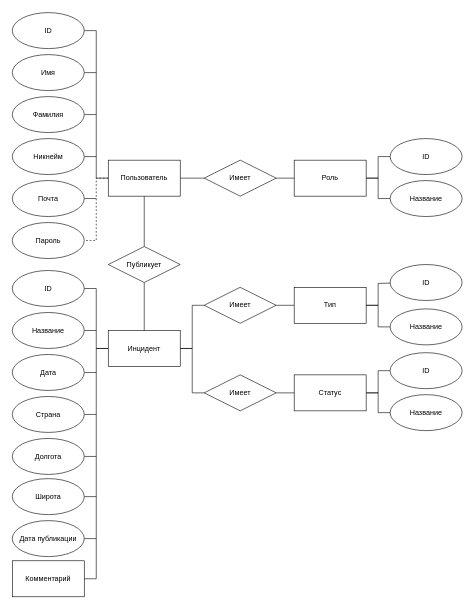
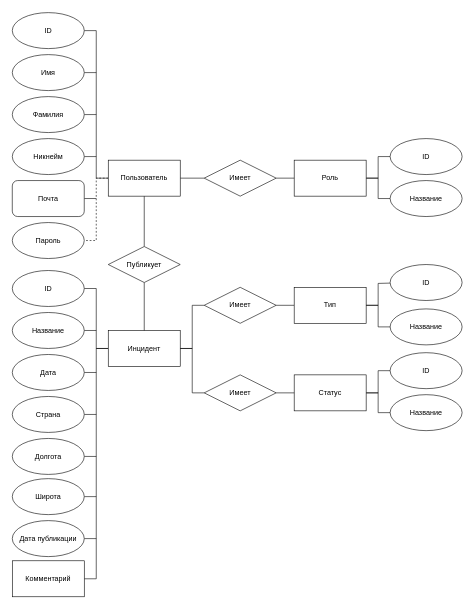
  <mxCell id="0" />
  <mxCell id="1" parent="0" />
  <mxCell id="2" style="edgeStyle=orthogonalEdgeStyle;rounded=0;orthogonalLoop=1;jettySize=auto;html=1;exitX=1;exitY=0.5;exitDx=0;exitDy=0;endArrow=none;endFill=0;strokeWidth=1;" edge="1" parent="1" source="6" target="20"><mxGeometry relative="1" as="geometry" /></mxCell>
  <mxCell id="3" style="edgeStyle=orthogonalEdgeStyle;rounded=0;orthogonalLoop=1;jettySize=auto;html=1;entryX=1;entryY=0.5;entryDx=0;entryDy=0;strokeWidth=1;endArrow=none;endFill=0;" edge="1" parent="1" source="6" target="58"><mxGeometry relative="1" as="geometry" /></mxCell>
  <mxCell id="4" style="edgeStyle=orthogonalEdgeStyle;rounded=0;orthogonalLoop=1;jettySize=auto;html=1;entryX=1;entryY=0.5;entryDx=0;entryDy=0;strokeWidth=1;endArrow=none;endFill=0;dashed=1;" edge="1" parent="1" source="6" target="13"><mxGeometry relative="1" as="geometry" /></mxCell>
  <mxCell id="5" style="edgeStyle=orthogonalEdgeStyle;rounded=0;orthogonalLoop=1;jettySize=auto;html=1;exitX=0.5;exitY=1;exitDx=0;exitDy=0;entryX=0.5;entryY=0;entryDx=0;entryDy=0;strokeWidth=1;endArrow=none;endFill=0;" edge="1" parent="1" source="6" target="52"><mxGeometry relative="1" as="geometry" /></mxCell>
  <mxCell id="6" value="Пользователь" style="rounded=0;whiteSpace=wrap;html=1;strokeWidth=1;" vertex="1" parent="1"><mxGeometry x="180" y="266" width="120" height="60" as="geometry" /></mxCell>
  <mxCell id="7" style="edgeStyle=orthogonalEdgeStyle;rounded=0;orthogonalLoop=1;jettySize=auto;html=1;exitX=1;exitY=0.5;exitDx=0;exitDy=0;strokeWidth=1;endArrow=none;endFill=0;" edge="1" parent="1" source="8"><mxGeometry relative="1" as="geometry"><mxPoint x="160" y="189.957" as="targetPoint" /></mxGeometry></mxCell>
  <mxCell id="8" value="Фамилия" style="ellipse;whiteSpace=wrap;html=1;strokeWidth=1;" vertex="1" parent="1"><mxGeometry x="20" y="160" width="120" height="60" as="geometry" /></mxCell>
  <mxCell id="9" style="edgeStyle=orthogonalEdgeStyle;rounded=0;orthogonalLoop=1;jettySize=auto;html=1;exitX=1;exitY=0.5;exitDx=0;exitDy=0;strokeWidth=1;endArrow=none;endFill=0;" edge="1" parent="1" source="10"><mxGeometry relative="1" as="geometry"><mxPoint x="160" y="260.391" as="targetPoint" /></mxGeometry></mxCell>
  <mxCell id="10" value="Никнейм" style="ellipse;whiteSpace=wrap;html=1;strokeWidth=1;" vertex="1" parent="1"><mxGeometry x="20" y="230" width="120" height="60" as="geometry" /></mxCell>
  <mxCell id="11" style="edgeStyle=orthogonalEdgeStyle;rounded=0;orthogonalLoop=1;jettySize=auto;html=1;exitX=1;exitY=0.5;exitDx=0;exitDy=0;strokeWidth=1;endArrow=none;endFill=0;" edge="1" parent="1" source="12"><mxGeometry relative="1" as="geometry"><mxPoint x="160" y="329.957" as="targetPoint" /></mxGeometry></mxCell>
- <mxCell id="12" value="Почта" style="ellipse;whiteSpace=wrap;html=1;strokeWidth=1;" vertex="1" parent="1"><mxGeometry x="20" y="300" width="120" height="60" as="geometry" /></mxCell>
+ <mxCell id="12" value="Почта" style="whiteSpace=wrap;html=1;strokeWidth=1;rounded=1;" vertex="1" parent="1"><mxGeometry x="20" y="300" width="120" height="60" as="geometry" /></mxCell>
  <mxCell id="13" value="Пароль" style="ellipse;whiteSpace=wrap;html=1;strokeWidth=1;" vertex="1" parent="1"><mxGeometry x="20" y="370" width="120" height="60" as="geometry" /></mxCell>
  <mxCell id="14" style="edgeStyle=orthogonalEdgeStyle;rounded=0;orthogonalLoop=1;jettySize=auto;html=1;exitX=1;exitY=0.5;exitDx=0;exitDy=0;strokeWidth=1;endArrow=none;endFill=0;" edge="1" parent="1" source="15"><mxGeometry relative="1" as="geometry"><mxPoint x="160" y="119.75" as="targetPoint" /></mxGeometry></mxCell>
  <mxCell id="15" value="Имя" style="ellipse;whiteSpace=wrap;html=1;strokeWidth=1;" vertex="1" parent="1"><mxGeometry x="20" y="90" width="120" height="60" as="geometry" /></mxCell>
  <mxCell id="16" style="edgeStyle=orthogonalEdgeStyle;rounded=0;orthogonalLoop=1;jettySize=auto;html=1;exitX=1;exitY=0.5;exitDx=0;exitDy=0;entryX=0;entryY=0.5;entryDx=0;entryDy=0;endArrow=none;endFill=0;strokeWidth=1;" edge="1" parent="1" source="18" target="21"><mxGeometry relative="1" as="geometry" /></mxCell>
  <mxCell id="17" style="edgeStyle=orthogonalEdgeStyle;rounded=0;orthogonalLoop=1;jettySize=auto;html=1;exitX=1;exitY=0.5;exitDx=0;exitDy=0;entryX=0;entryY=0.5;entryDx=0;entryDy=0;strokeWidth=1;endArrow=none;endFill=0;" edge="1" parent="1" source="18" target="57"><mxGeometry relative="1" as="geometry" /></mxCell>
  <mxCell id="18" value="Роль" style="rounded=0;whiteSpace=wrap;html=1;strokeWidth=1;" vertex="1" parent="1"><mxGeometry x="490" y="266" width="120" height="60" as="geometry" /></mxCell>
  <mxCell id="19" style="edgeStyle=orthogonalEdgeStyle;rounded=0;orthogonalLoop=1;jettySize=auto;html=1;exitX=1;exitY=0.5;exitDx=0;exitDy=0;entryX=0;entryY=0.5;entryDx=0;entryDy=0;endArrow=none;endFill=0;strokeWidth=1;" edge="1" parent="1" source="20" target="18"><mxGeometry relative="1" as="geometry" /></mxCell>
  <mxCell id="20" value="Имеет" style="rhombus;whiteSpace=wrap;html=1;strokeWidth=1;" vertex="1" parent="1"><mxGeometry x="340" y="266" width="120" height="60" as="geometry" /></mxCell>
  <mxCell id="21" value="Название" style="ellipse;whiteSpace=wrap;html=1;strokeWidth=1;" vertex="1" parent="1"><mxGeometry x="650" y="300" width="120" height="60" as="geometry" /></mxCell>
  <mxCell id="22" style="edgeStyle=orthogonalEdgeStyle;rounded=0;orthogonalLoop=1;jettySize=auto;html=1;exitX=1;exitY=0.5;exitDx=0;exitDy=0;endArrow=none;endFill=0;strokeWidth=1;" edge="1" parent="1" source="25" target="50"><mxGeometry relative="1" as="geometry"><Array as="points"><mxPoint x="320" y="580" /><mxPoint x="320" y="654" /></Array></mxGeometry></mxCell>
  <mxCell id="23" style="edgeStyle=orthogonalEdgeStyle;rounded=0;orthogonalLoop=1;jettySize=auto;html=1;exitX=0;exitY=0.5;exitDx=0;exitDy=0;entryX=1;entryY=0.5;entryDx=0;entryDy=0;endArrow=none;endFill=0;strokeWidth=1;" edge="1" parent="1" source="25" target="53"><mxGeometry relative="1" as="geometry"><Array as="points"><mxPoint x="160" y="580" /><mxPoint x="160" y="480" /></Array></mxGeometry></mxCell>
  <mxCell id="24" style="edgeStyle=orthogonalEdgeStyle;rounded=0;orthogonalLoop=1;jettySize=auto;html=1;exitX=0;exitY=0.5;exitDx=0;exitDy=0;entryX=1;entryY=0.5;entryDx=0;entryDy=0;endArrow=none;endFill=0;strokeWidth=1;" edge="1" parent="1" source="25" target="38"><mxGeometry relative="1" as="geometry" /></mxCell>
  <mxCell id="25" value="Инцидент" style="rounded=0;whiteSpace=wrap;html=1;strokeWidth=1;" vertex="1" parent="1"><mxGeometry x="180" y="550" width="120" height="60" as="geometry" /></mxCell>
  <mxCell id="26" style="edgeStyle=orthogonalEdgeStyle;rounded=0;orthogonalLoop=1;jettySize=auto;html=1;exitX=1;exitY=0.5;exitDx=0;exitDy=0;strokeWidth=1;endArrow=none;endFill=0;" edge="1" parent="1" source="27"><mxGeometry relative="1" as="geometry"><mxPoint x="160" y="549.609" as="targetPoint" /></mxGeometry></mxCell>
  <mxCell id="27" value="Название" style="ellipse;whiteSpace=wrap;html=1;strokeWidth=1;" vertex="1" parent="1"><mxGeometry x="20" y="520" width="120" height="60" as="geometry" /></mxCell>
  <mxCell id="28" style="edgeStyle=orthogonalEdgeStyle;rounded=0;orthogonalLoop=1;jettySize=auto;html=1;exitX=1;exitY=0.5;exitDx=0;exitDy=0;strokeWidth=1;endArrow=none;endFill=0;" edge="1" parent="1" source="29"><mxGeometry relative="1" as="geometry"><mxPoint x="160" y="620.043" as="targetPoint" /></mxGeometry></mxCell>
  <mxCell id="29" value="Дата" style="ellipse;whiteSpace=wrap;html=1;strokeWidth=1;" vertex="1" parent="1"><mxGeometry x="20" y="590" width="120" height="60" as="geometry" /></mxCell>
  <mxCell id="30" style="edgeStyle=orthogonalEdgeStyle;rounded=0;orthogonalLoop=1;jettySize=auto;html=1;exitX=1;exitY=0.5;exitDx=0;exitDy=0;strokeWidth=1;endArrow=none;endFill=0;" edge="1" parent="1" source="31"><mxGeometry relative="1" as="geometry"><mxPoint x="160" y="689.609" as="targetPoint" /></mxGeometry></mxCell>
  <mxCell id="31" value="Страна" style="ellipse;whiteSpace=wrap;html=1;strokeWidth=1;" vertex="1" parent="1"><mxGeometry x="20" y="660" width="120" height="60" as="geometry" /></mxCell>
  <mxCell id="32" style="edgeStyle=orthogonalEdgeStyle;rounded=0;orthogonalLoop=1;jettySize=auto;html=1;exitX=1;exitY=0.5;exitDx=0;exitDy=0;strokeWidth=1;endArrow=none;endFill=0;" edge="1" parent="1" source="33"><mxGeometry relative="1" as="geometry"><mxPoint x="160" y="760.043" as="targetPoint" /></mxGeometry></mxCell>
  <mxCell id="33" value="Долгота" style="ellipse;whiteSpace=wrap;html=1;strokeWidth=1;" vertex="1" parent="1"><mxGeometry x="20" y="730" width="120" height="60" as="geometry" /></mxCell>
  <mxCell id="34" style="edgeStyle=orthogonalEdgeStyle;rounded=0;orthogonalLoop=1;jettySize=auto;html=1;exitX=1;exitY=0.5;exitDx=0;exitDy=0;strokeWidth=1;endArrow=none;endFill=0;" edge="1" parent="1" source="35"><mxGeometry relative="1" as="geometry"><mxPoint x="160" y="827" as="targetPoint" /></mxGeometry></mxCell>
  <mxCell id="35" value="Широта" style="ellipse;whiteSpace=wrap;html=1;strokeWidth=1;" vertex="1" parent="1"><mxGeometry x="20" y="797" width="120" height="60" as="geometry" /></mxCell>
  <mxCell id="36" style="edgeStyle=orthogonalEdgeStyle;rounded=0;orthogonalLoop=1;jettySize=auto;html=1;exitX=1;exitY=0.5;exitDx=0;exitDy=0;strokeWidth=1;endArrow=none;endFill=0;" edge="1" parent="1" source="37"><mxGeometry relative="1" as="geometry"><mxPoint x="160" y="896.565" as="targetPoint" /></mxGeometry></mxCell>
  <mxCell id="37" value="&lt;div&gt;Дата публикации&lt;/div&gt;" style="ellipse;whiteSpace=wrap;html=1;strokeWidth=1;" vertex="1" parent="1"><mxGeometry x="20" y="867" width="120" height="60" as="geometry" /></mxCell>
  <mxCell id="38" value="Комментарий" style="whiteSpace=wrap;html=1;strokeWidth=1;rounded=0;" vertex="1" parent="1"><mxGeometry x="20" y="934" width="120" height="60" as="geometry" /></mxCell>
  <mxCell id="39" style="edgeStyle=orthogonalEdgeStyle;rounded=0;orthogonalLoop=1;jettySize=auto;html=1;exitX=1;exitY=0.5;exitDx=0;exitDy=0;entryX=0;entryY=0.5;entryDx=0;entryDy=0;endArrow=none;endFill=0;strokeWidth=1;" edge="1" parent="1" source="41" target="42"><mxGeometry relative="1" as="geometry" /></mxCell>
  <mxCell id="40" style="edgeStyle=orthogonalEdgeStyle;rounded=0;orthogonalLoop=1;jettySize=auto;html=1;exitX=1;exitY=0.5;exitDx=0;exitDy=0;strokeWidth=1;endArrow=none;endFill=0;" edge="1" parent="1" source="41" target="56"><mxGeometry relative="1" as="geometry" /></mxCell>
  <mxCell id="41" value="Статус" style="rounded=0;whiteSpace=wrap;html=1;strokeWidth=1;" vertex="1" parent="1"><mxGeometry x="490" y="624" width="120" height="60" as="geometry" /></mxCell>
  <mxCell id="42" value="Название" style="ellipse;whiteSpace=wrap;html=1;strokeWidth=1;" vertex="1" parent="1"><mxGeometry x="650" y="657" width="120" height="60" as="geometry" /></mxCell>
  <mxCell id="43" value="Название" style="ellipse;whiteSpace=wrap;html=1;strokeWidth=1;" vertex="1" parent="1"><mxGeometry x="650" y="514" width="120" height="60" as="geometry" /></mxCell>
  <mxCell id="44" style="edgeStyle=orthogonalEdgeStyle;rounded=0;orthogonalLoop=1;jettySize=auto;html=1;exitX=1;exitY=0.5;exitDx=0;exitDy=0;entryX=0;entryY=0.5;entryDx=0;entryDy=0;endArrow=none;endFill=0;strokeWidth=1;" edge="1" parent="1" source="46" target="43"><mxGeometry relative="1" as="geometry" /></mxCell>
  <mxCell id="45" style="edgeStyle=orthogonalEdgeStyle;rounded=0;orthogonalLoop=1;jettySize=auto;html=1;exitX=0;exitY=0.5;exitDx=0;exitDy=0;entryX=1;entryY=0.5;entryDx=0;entryDy=0;strokeWidth=1;endArrow=none;endFill=0;" edge="1" parent="1" source="46" target="48"><mxGeometry relative="1" as="geometry" /></mxCell>
  <mxCell id="46" value="Тип" style="rounded=0;whiteSpace=wrap;html=1;strokeWidth=1;" vertex="1" parent="1"><mxGeometry x="490" y="478" width="120" height="60" as="geometry" /></mxCell>
  <mxCell id="47" style="edgeStyle=orthogonalEdgeStyle;rounded=0;orthogonalLoop=1;jettySize=auto;html=1;exitX=0;exitY=0.5;exitDx=0;exitDy=0;entryX=1;entryY=0.5;entryDx=0;entryDy=0;strokeWidth=1;endArrow=none;endFill=0;" edge="1" parent="1" source="48" target="25"><mxGeometry relative="1" as="geometry" /></mxCell>
  <mxCell id="48" value="Имеет" style="rhombus;whiteSpace=wrap;html=1;strokeWidth=1;" vertex="1" parent="1"><mxGeometry x="340" y="478" width="120" height="60" as="geometry" /></mxCell>
  <mxCell id="49" style="edgeStyle=orthogonalEdgeStyle;rounded=0;orthogonalLoop=1;jettySize=auto;html=1;exitX=1;exitY=0.5;exitDx=0;exitDy=0;entryX=0;entryY=0.5;entryDx=0;entryDy=0;endArrow=none;endFill=0;strokeWidth=1;" edge="1" parent="1" source="50" target="41"><mxGeometry relative="1" as="geometry" /></mxCell>
  <mxCell id="50" value="Имеет" style="rhombus;whiteSpace=wrap;html=1;strokeWidth=1;" vertex="1" parent="1"><mxGeometry x="340" y="624" width="120" height="60" as="geometry" /></mxCell>
  <mxCell id="51" style="edgeStyle=orthogonalEdgeStyle;rounded=0;orthogonalLoop=1;jettySize=auto;html=1;exitX=0.5;exitY=1;exitDx=0;exitDy=0;entryX=0.5;entryY=0;entryDx=0;entryDy=0;strokeWidth=1;endArrow=none;endFill=0;" edge="1" parent="1" source="52" target="25"><mxGeometry relative="1" as="geometry" /></mxCell>
  <mxCell id="52" value="Публикует" style="rhombus;whiteSpace=wrap;html=1;strokeWidth=1;" vertex="1" parent="1"><mxGeometry x="180" y="410" width="120" height="60" as="geometry" /></mxCell>
  <mxCell id="53" value="ID" style="ellipse;whiteSpace=wrap;html=1;strokeWidth=1;" vertex="1" parent="1"><mxGeometry x="20" y="450" width="120" height="60" as="geometry" /></mxCell>
  <mxCell id="54" style="edgeStyle=orthogonalEdgeStyle;rounded=0;orthogonalLoop=1;jettySize=auto;html=1;exitX=0;exitY=0.5;exitDx=0;exitDy=0;entryX=1;entryY=0.5;entryDx=0;entryDy=0;strokeWidth=1;endArrow=none;endFill=0;" edge="1" parent="1" target="46"><mxGeometry relative="1" as="geometry"><mxPoint x="650" y="471" as="sourcePoint" /></mxGeometry></mxCell>
  <mxCell id="55" value="ID" style="ellipse;whiteSpace=wrap;html=1;strokeWidth=1;" vertex="1" parent="1"><mxGeometry x="650" y="440" width="120" height="60" as="geometry" /></mxCell>
  <mxCell id="56" value="ID" style="ellipse;whiteSpace=wrap;html=1;strokeWidth=1;" vertex="1" parent="1"><mxGeometry x="650" y="587" width="120" height="60" as="geometry" /></mxCell>
  <mxCell id="57" value="ID" style="ellipse;whiteSpace=wrap;html=1;strokeWidth=1;" vertex="1" parent="1"><mxGeometry x="650" y="230" width="120" height="60" as="geometry" /></mxCell>
  <mxCell id="58" value="ID" style="ellipse;whiteSpace=wrap;html=1;strokeWidth=1;" vertex="1" parent="1"><mxGeometry x="20" y="20" width="120" height="60" as="geometry" /></mxCell>
